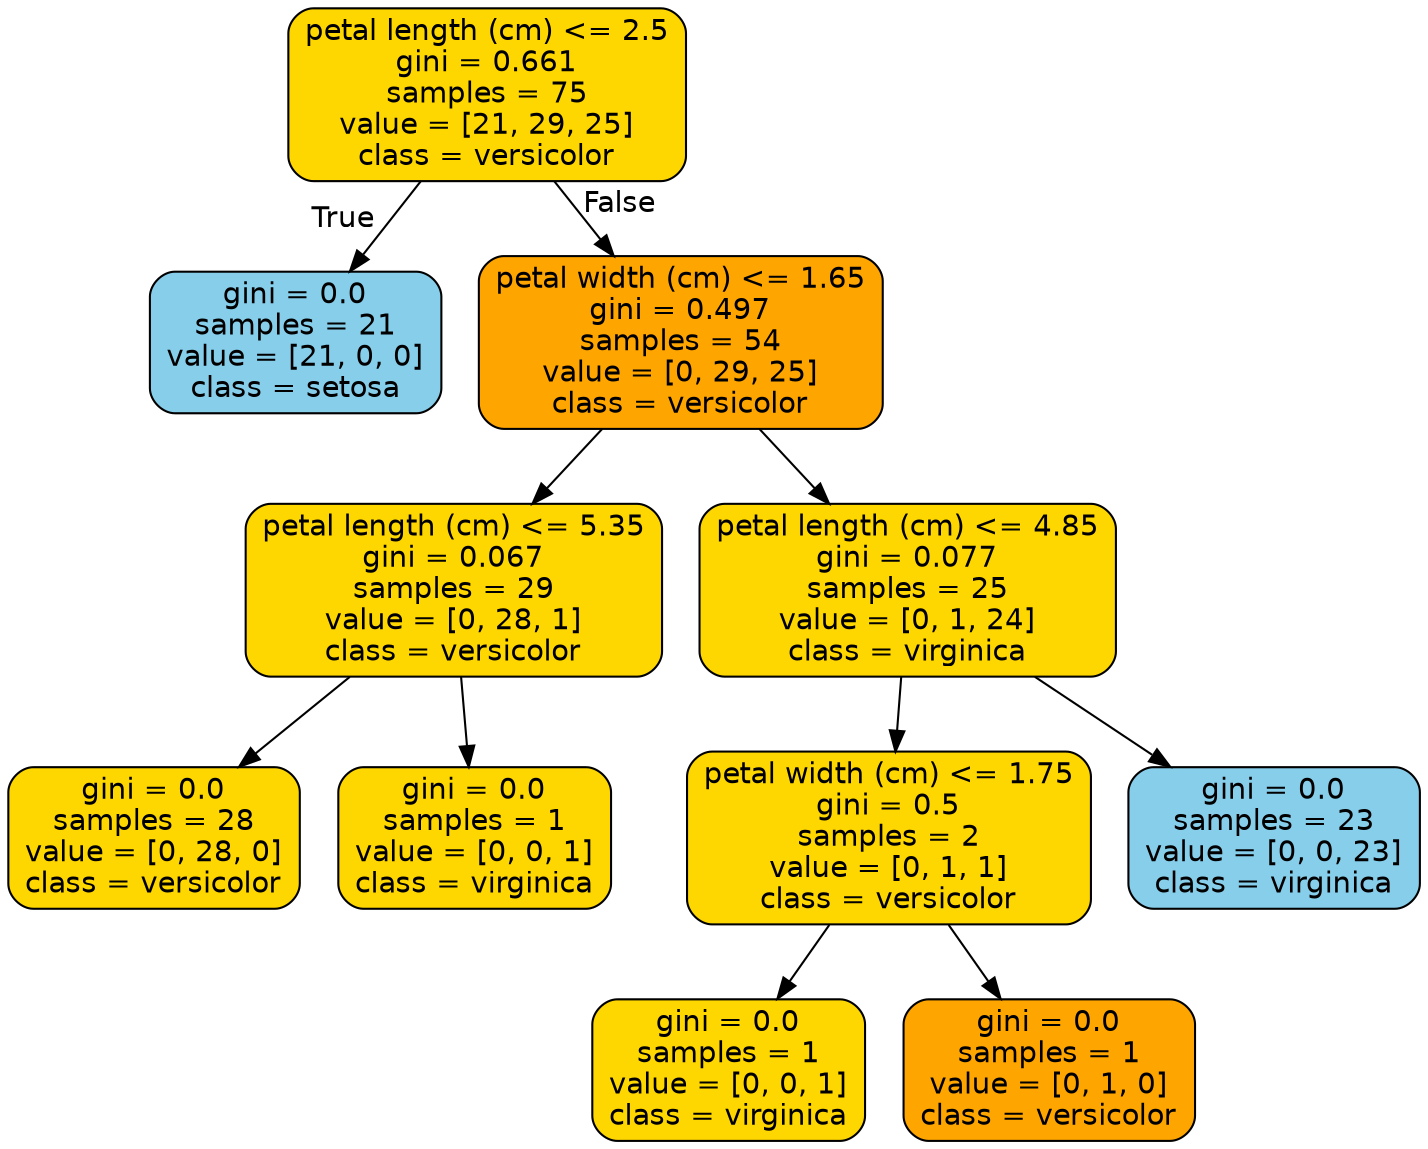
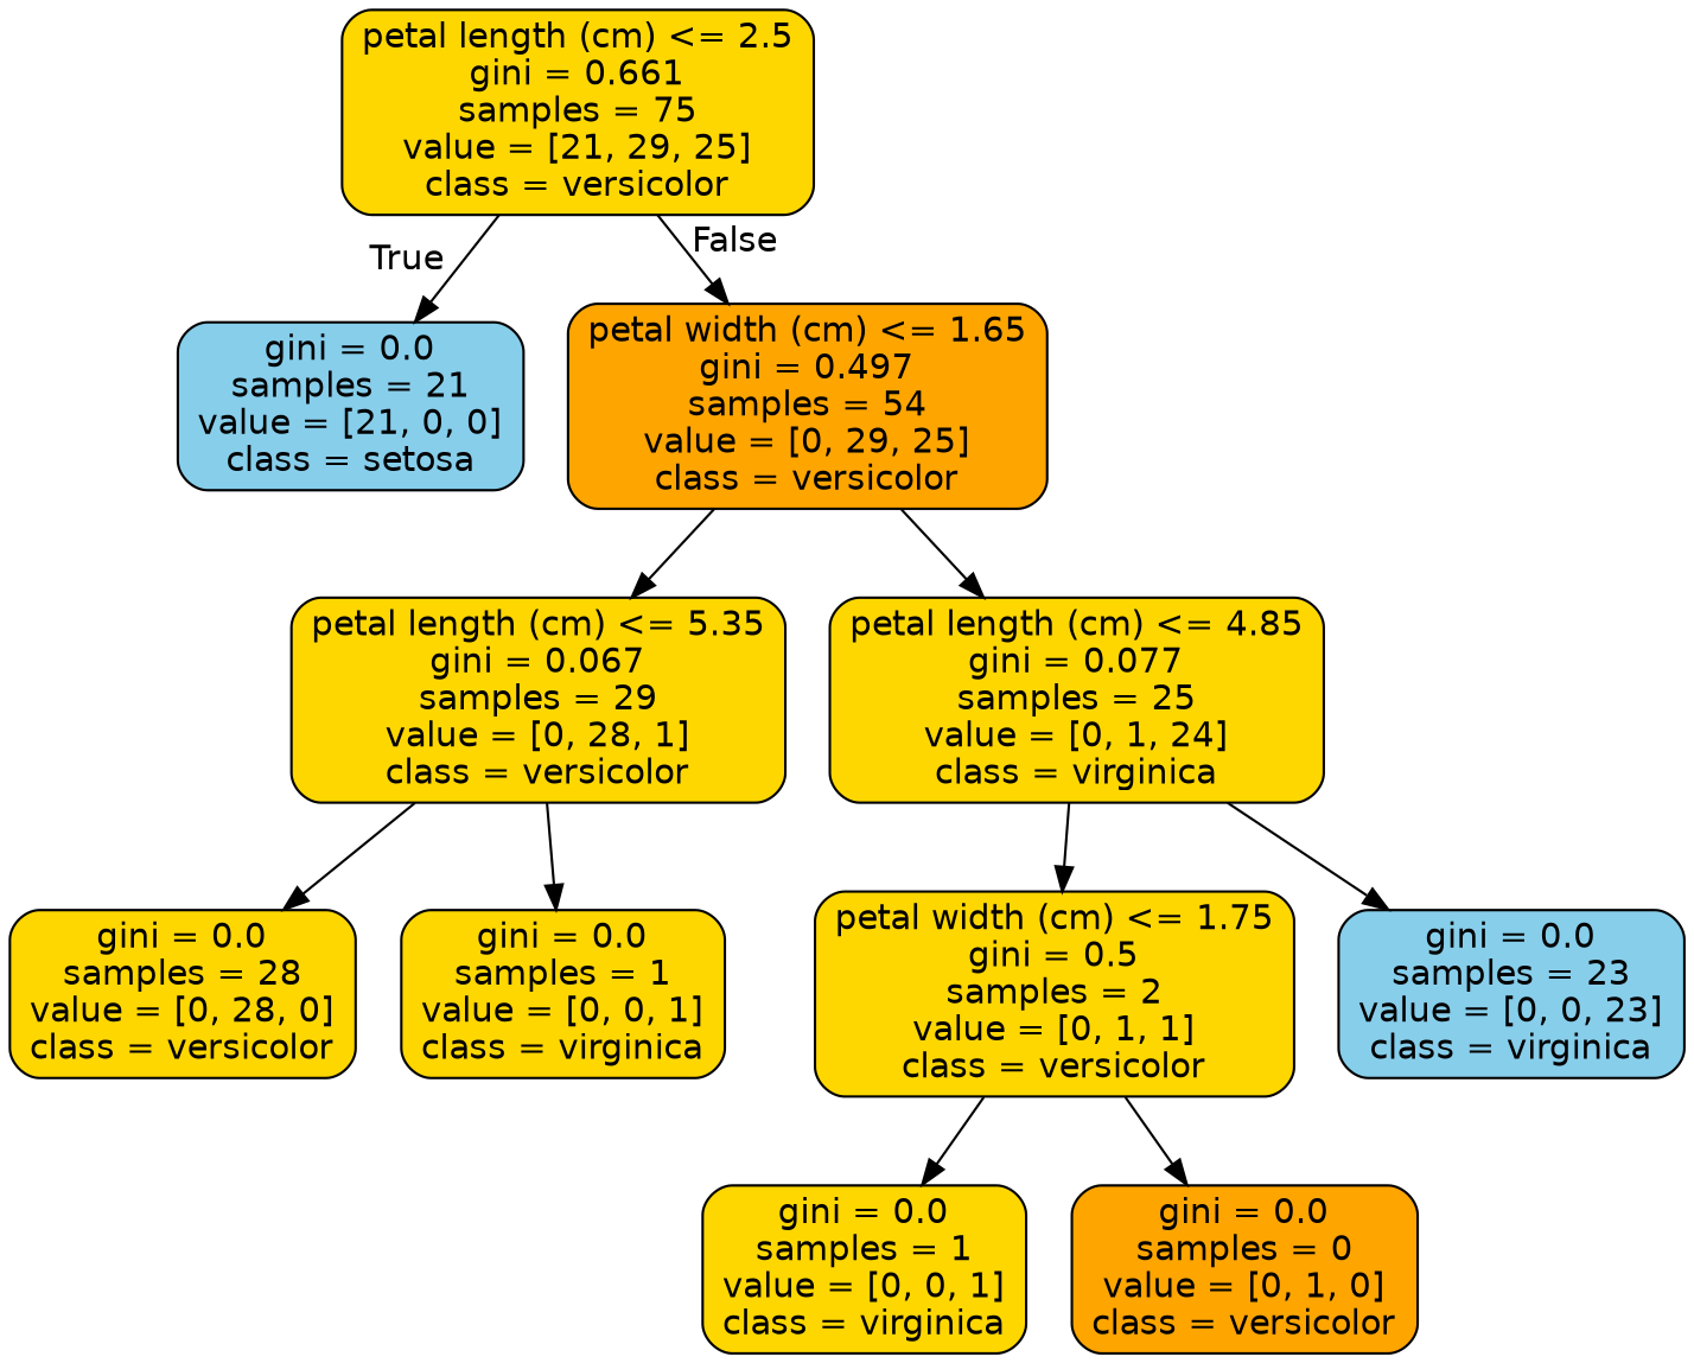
  digraph {
    node [color=black fillcolor=gold fontname=helvetica shape=box style="filled, rounded"]
    edge [fontname=helvetica]
    n1 [label="petal length (cm) <= 2.5\ngini = 0.661\nsamples = 75\nvalue = [21, 29, 25]\nclass = versicolor"]
    n2 [fillcolor=skyblue label="gini = 0.0\nsamples = 21\nvalue = [21, 0, 0]\nclass = setosa"]
    n3 [fillcolor=orange label="petal width (cm) <= 1.65\ngini = 0.497\nsamples = 54\nvalue = [0, 29, 25]\nclass = versicolor"]
    n4 [label="petal length (cm) <= 5.35\ngini = 0.067\nsamples = 29\nvalue = [0, 28, 1]\nclass = versicolor"]
    n5 [label="petal length (cm) <= 4.85\ngini = 0.077\nsamples = 25\nvalue = [0, 1, 24]\nclass = virginica"]
    n6 [label="gini = 0.0\nsamples = 28\nvalue = [0, 28, 0]\nclass = versicolor"]
    n7 [label="gini = 0.0\nsamples = 1\nvalue = [0, 0, 1]\nclass = virginica"]
    n8 [label="petal width (cm) <= 1.75\ngini = 0.5\nsamples = 2\nvalue = [0, 1, 1]\nclass = versicolor"]
    n9 [fillcolor=skyblue label="gini = 0.0\nsamples = 23\nvalue = [0, 0, 23]\nclass = virginica"]
    n10 [label="gini = 0.0\nsamples = 1\nvalue = [0, 0, 1]\nclass = virginica"]
-   n11 [fillcolor=orange label="gini = 0.0\nsamples = 1\nvalue = [0, 1, 0]\nclass = versicolor"]
+   n11 [fillcolor=orange label="gini = 0.0\nsamples = 0\nvalue = [0, 1, 0]\nclass = versicolor"]
    n1 -> n2 [headlabel=True labelangle=45 labeldistance=2.5]
    n1 -> n3 [headlabel=False labelangle=-45 labeldistance=2.5]
    n3 -> n4
    n3 -> n5
    n4 -> n6
    n4 -> n7
    n5 -> n8
    n5 -> n9
    n8 -> n10
    n8 -> n11
  }
